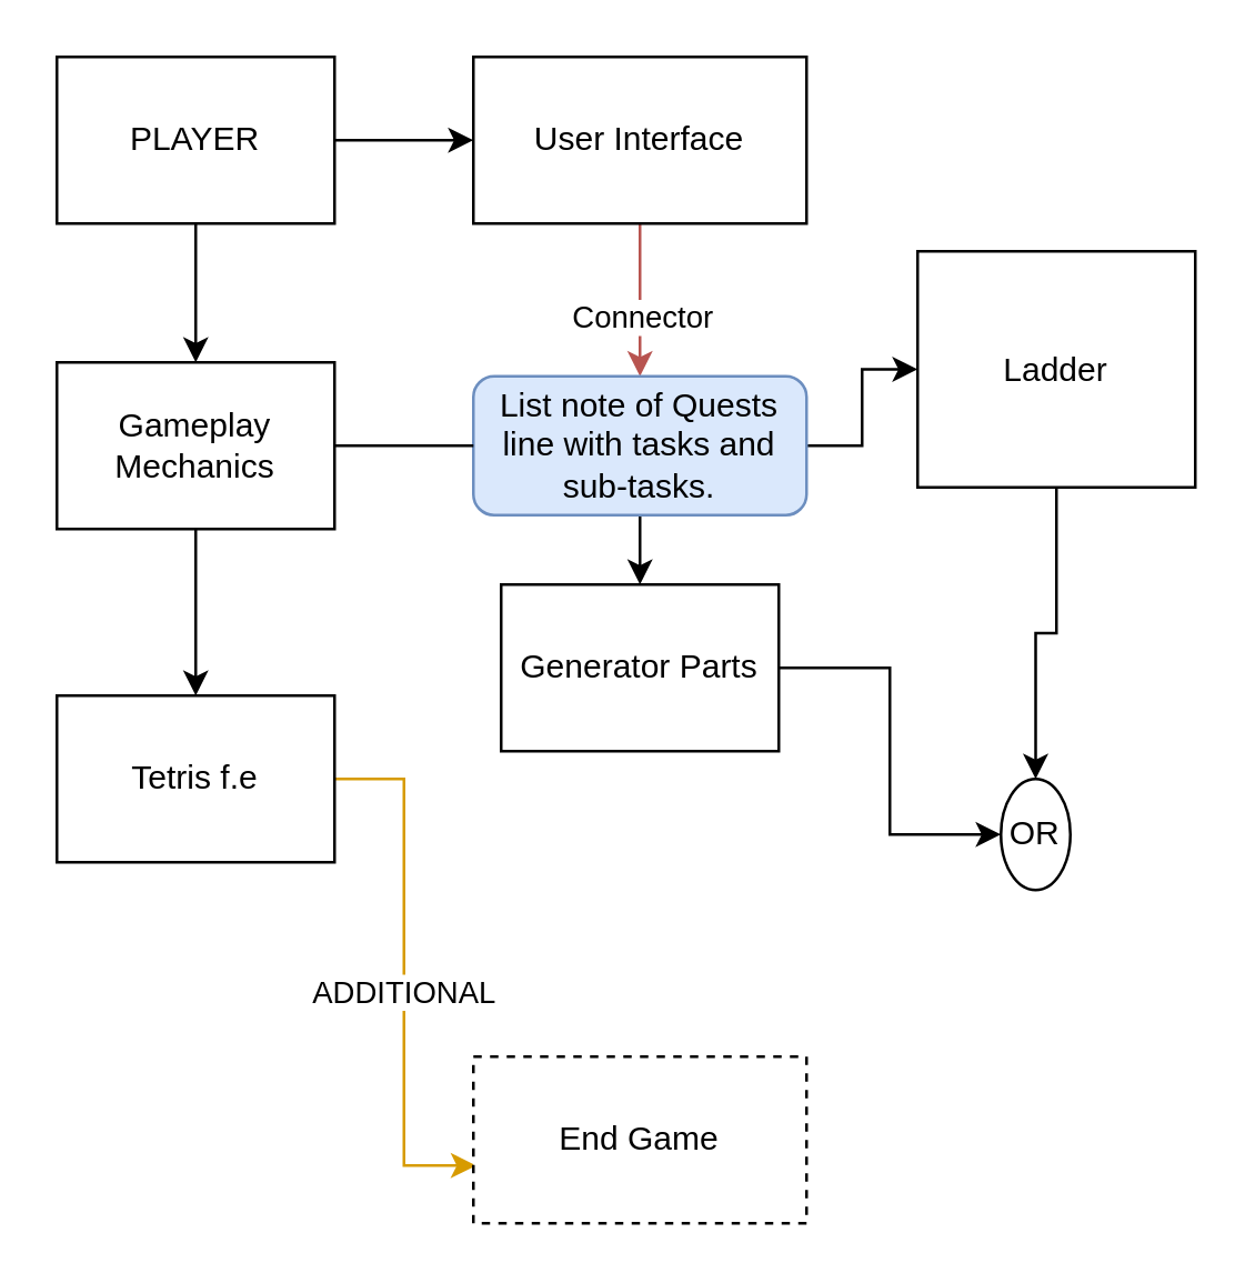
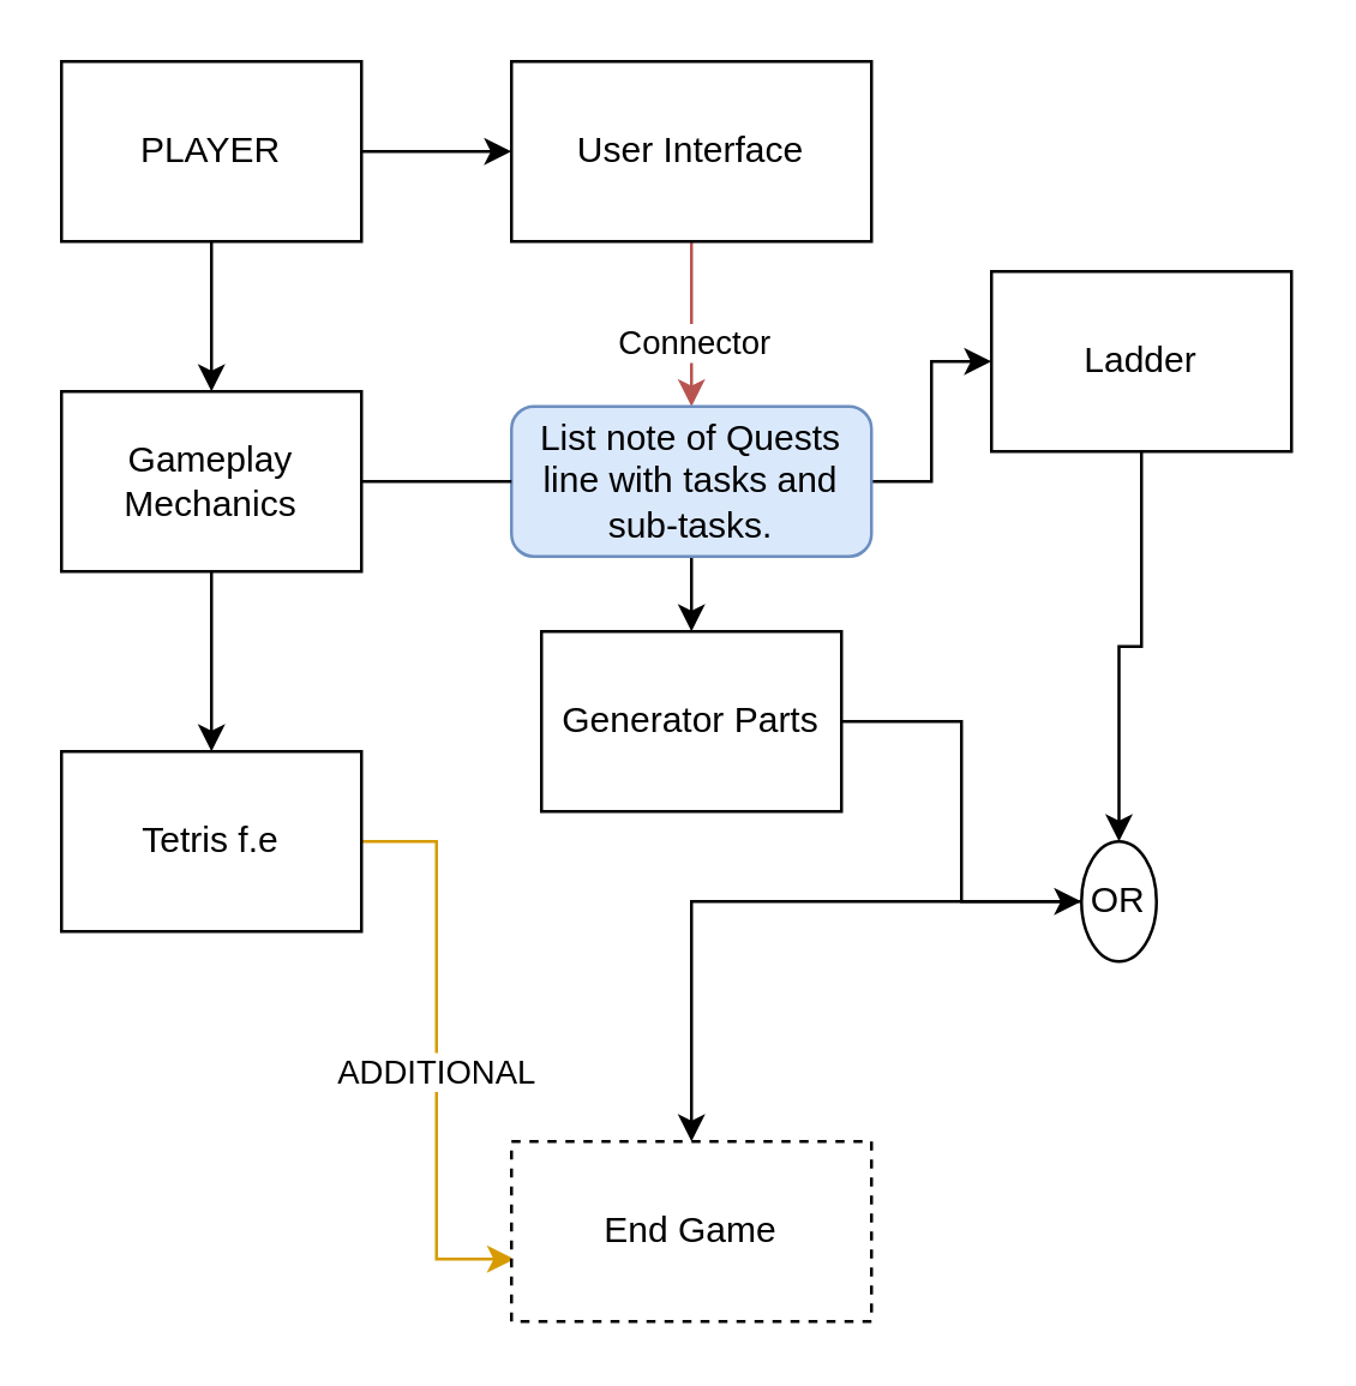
  <mxCell id="0" />
  <mxCell id="1" parent="0" />
  <mxCell id="2" value="" style="edgeStyle=orthogonalEdgeStyle;rounded=0;orthogonalLoop=1;jettySize=auto;html=1;" edge="1" parent="1" source="4" target="10"><mxGeometry relative="1" as="geometry" /></mxCell>
  <mxCell id="3" style="edgeStyle=orthogonalEdgeStyle;rounded=0;orthogonalLoop=1;jettySize=auto;html=1;" edge="1" parent="1" source="4" target="7"><mxGeometry relative="1" as="geometry" /></mxCell>
  <mxCell id="4" value="PLAYER" style="rounded=0;whiteSpace=wrap;html=1;" vertex="1" parent="1"><mxGeometry x="20" y="20" width="100" height="60" as="geometry" /></mxCell>
  <mxCell id="5" style="edgeStyle=orthogonalEdgeStyle;rounded=0;orthogonalLoop=1;jettySize=auto;html=1;fillColor=#f8cecc;strokeColor=#b85450;" edge="1" parent="1" source="7" target="19"><mxGeometry relative="1" as="geometry" /></mxCell>
  <mxCell id="6" value="Connector&lt;br&gt;" style="edgeLabel;html=1;align=center;verticalAlign=middle;resizable=0;points=[];" vertex="1" connectable="0" parent="5"><mxGeometry x="0.184" y="-3" relative="1" as="geometry"><mxPoint x="3" as="offset" /></mxGeometry></mxCell>
  <mxCell id="7" value="User Interface" style="rounded=0;whiteSpace=wrap;html=1;" vertex="1" parent="1"><mxGeometry x="170" y="20" width="120" height="60" as="geometry" /></mxCell>
  <mxCell id="8" value="" style="edgeStyle=orthogonalEdgeStyle;rounded=0;orthogonalLoop=1;jettySize=auto;html=1;" edge="1" parent="1" source="10" target="13"><mxGeometry relative="1" as="geometry" /></mxCell>
  <mxCell id="9" value="" style="edgeStyle=orthogonalEdgeStyle;rounded=0;orthogonalLoop=1;jettySize=auto;html=1;startArrow=none;" edge="1" parent="1" source="19" target="17"><mxGeometry relative="1" as="geometry" /></mxCell>
  <mxCell id="10" value="Gameplay Mechanics" style="rounded=0;whiteSpace=wrap;html=1;" vertex="1" parent="1"><mxGeometry x="20" y="130" width="100" height="60" as="geometry" /></mxCell>
  <mxCell id="11" style="edgeStyle=orthogonalEdgeStyle;rounded=0;orthogonalLoop=1;jettySize=auto;html=1;entryX=0.008;entryY=0.654;entryDx=0;entryDy=0;entryPerimeter=0;fillColor=#ffe6cc;strokeColor=#d79b00;" edge="1" parent="1" source="13" target="21"><mxGeometry relative="1" as="geometry" /></mxCell>
  <mxCell id="12" value="ADDITIONAL" style="edgeLabel;html=1;align=center;verticalAlign=middle;resizable=0;points=[];" vertex="1" connectable="0" parent="11"><mxGeometry x="0.06" y="-1" relative="1" as="geometry"><mxPoint as="offset" /></mxGeometry></mxCell>
  <mxCell id="13" value="Tetris f.e" style="rounded=0;whiteSpace=wrap;html=1;" vertex="1" parent="1"><mxGeometry x="20" y="250" width="100" height="60" as="geometry" /></mxCell>
  <mxCell id="14" style="edgeStyle=orthogonalEdgeStyle;rounded=0;orthogonalLoop=1;jettySize=auto;html=1;entryX=0;entryY=0.5;entryDx=0;entryDy=0;" edge="1" parent="1" source="15" target="23"><mxGeometry relative="1" as="geometry"><mxPoint x="380" y="280" as="targetPoint" /></mxGeometry></mxCell>
  <mxCell id="15" value="Generator Parts" style="rounded=0;whiteSpace=wrap;html=1;" vertex="1" parent="1"><mxGeometry x="180" y="210" width="100" height="60" as="geometry" /></mxCell>
  <mxCell id="16" style="edgeStyle=orthogonalEdgeStyle;rounded=0;orthogonalLoop=1;jettySize=auto;html=1;entryX=0.5;entryY=0;entryDx=0;entryDy=0;" edge="1" parent="1" source="17" target="23"><mxGeometry relative="1" as="geometry"><mxPoint x="380" y="280" as="targetPoint" /></mxGeometry></mxCell>
- <mxCell id="17" value="Ladder" style="rounded=0;whiteSpace=wrap;html=1;" vertex="1" parent="1"><mxGeometry x="330" y="90" width="100" height="85" as="geometry" /></mxCell>
+ <mxCell id="17" value="Ladder" style="rounded=0;whiteSpace=wrap;html=1;" vertex="1" parent="1"><mxGeometry x="330" y="90" width="100" height="60" as="geometry" /></mxCell>
  <mxCell id="18" style="edgeStyle=orthogonalEdgeStyle;rounded=0;orthogonalLoop=1;jettySize=auto;html=1;" edge="1" parent="1" source="19" target="15"><mxGeometry relative="1" as="geometry"><Array as="points"><mxPoint x="230" y="190" /><mxPoint x="230" y="190" /></Array></mxGeometry></mxCell>
  <mxCell id="19" value="List note of Quests line with tasks and sub-tasks." style="rounded=1;whiteSpace=wrap;html=1;fillColor=#dae8fc;strokeColor=#6c8ebf;" vertex="1" parent="1"><mxGeometry x="170" y="135" width="120" height="50" as="geometry" /></mxCell>
  <mxCell id="20" value="" style="edgeStyle=orthogonalEdgeStyle;rounded=0;orthogonalLoop=1;jettySize=auto;html=1;endArrow=none;" edge="1" parent="1" source="10" target="19"><mxGeometry relative="1" as="geometry"><mxPoint x="120" y="120" as="sourcePoint" /><mxPoint x="330" y="120" as="targetPoint" /></mxGeometry></mxCell>
  <mxCell id="21" value="End Game" style="rounded=0;whiteSpace=wrap;html=1;dashed=1;" vertex="1" parent="1"><mxGeometry x="170" y="380" width="120" height="60" as="geometry" /></mxCell>
+ <mxCell id="22" style="edgeStyle=orthogonalEdgeStyle;rounded=0;orthogonalLoop=1;jettySize=auto;html=1;" edge="1" parent="1" source="23" target="21"><mxGeometry relative="1" as="geometry" /></mxCell>
  <mxCell id="23" value="OR" style="ellipse;whiteSpace=wrap;html=1;aspect=fixed;" vertex="1" parent="1"><mxGeometry x="360" y="280" width="25" height="40" as="geometry" /></mxCell>
